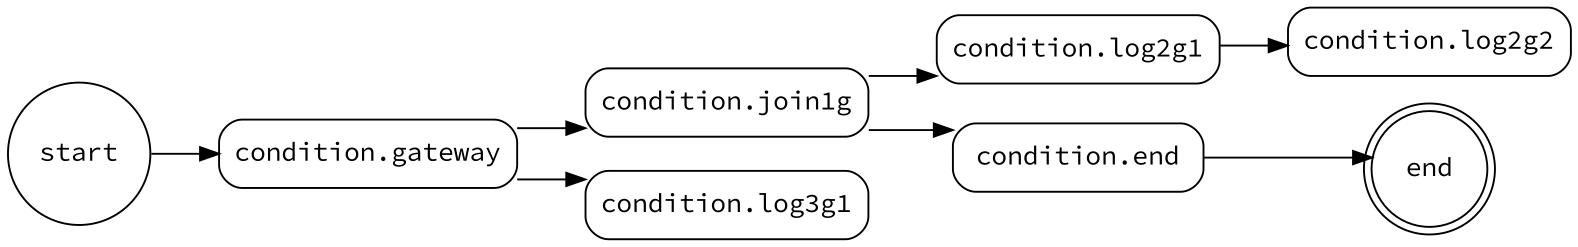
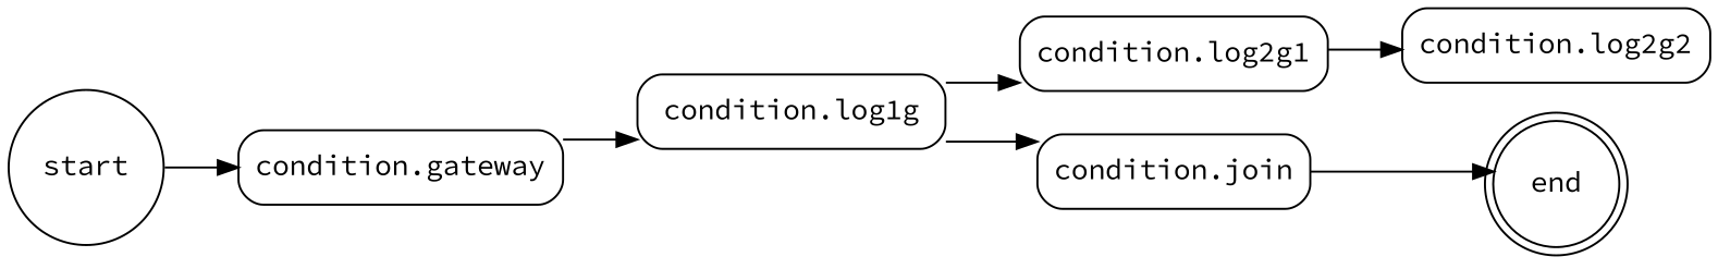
  digraph {
    fontname="Source Code Pro"
    rankdir=LR
    splines=ortho
    node [fontname="Source Code Pro" shape=box style=rounded]
    edge [fontname="Source Code Pro"]
    start [shape=circle]
    "condition.gateway"
-   "condition.log1g" [label="condition.join1g"]
-   "condition.log3g1"
+   "condition.log1g"
    end [shape=doublecircle]
    "condition.log2g1"
-   "condition.join" [label="condition.end"]
+   "condition.join"
    "condition.log2g2"
    start -> "condition.gateway"
    "condition.gateway" -> "condition.log1g"
-   "condition.gateway" -> "condition.log3g1"
    "condition.log1g" -> "condition.log2g1"
    "condition.log1g" -> "condition.join"
    "condition.log2g1" -> "condition.log2g2"
    "condition.join" -> end
  }
